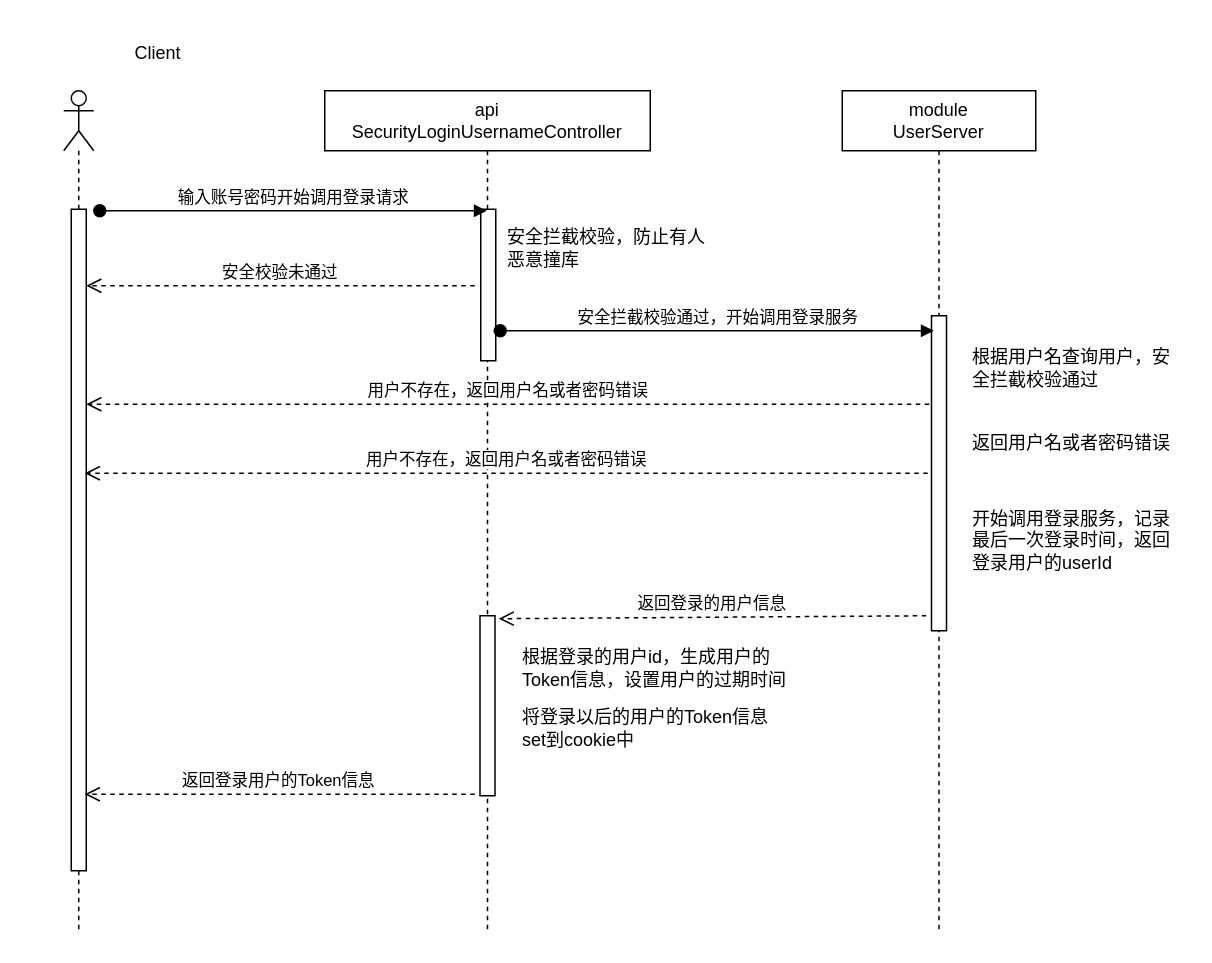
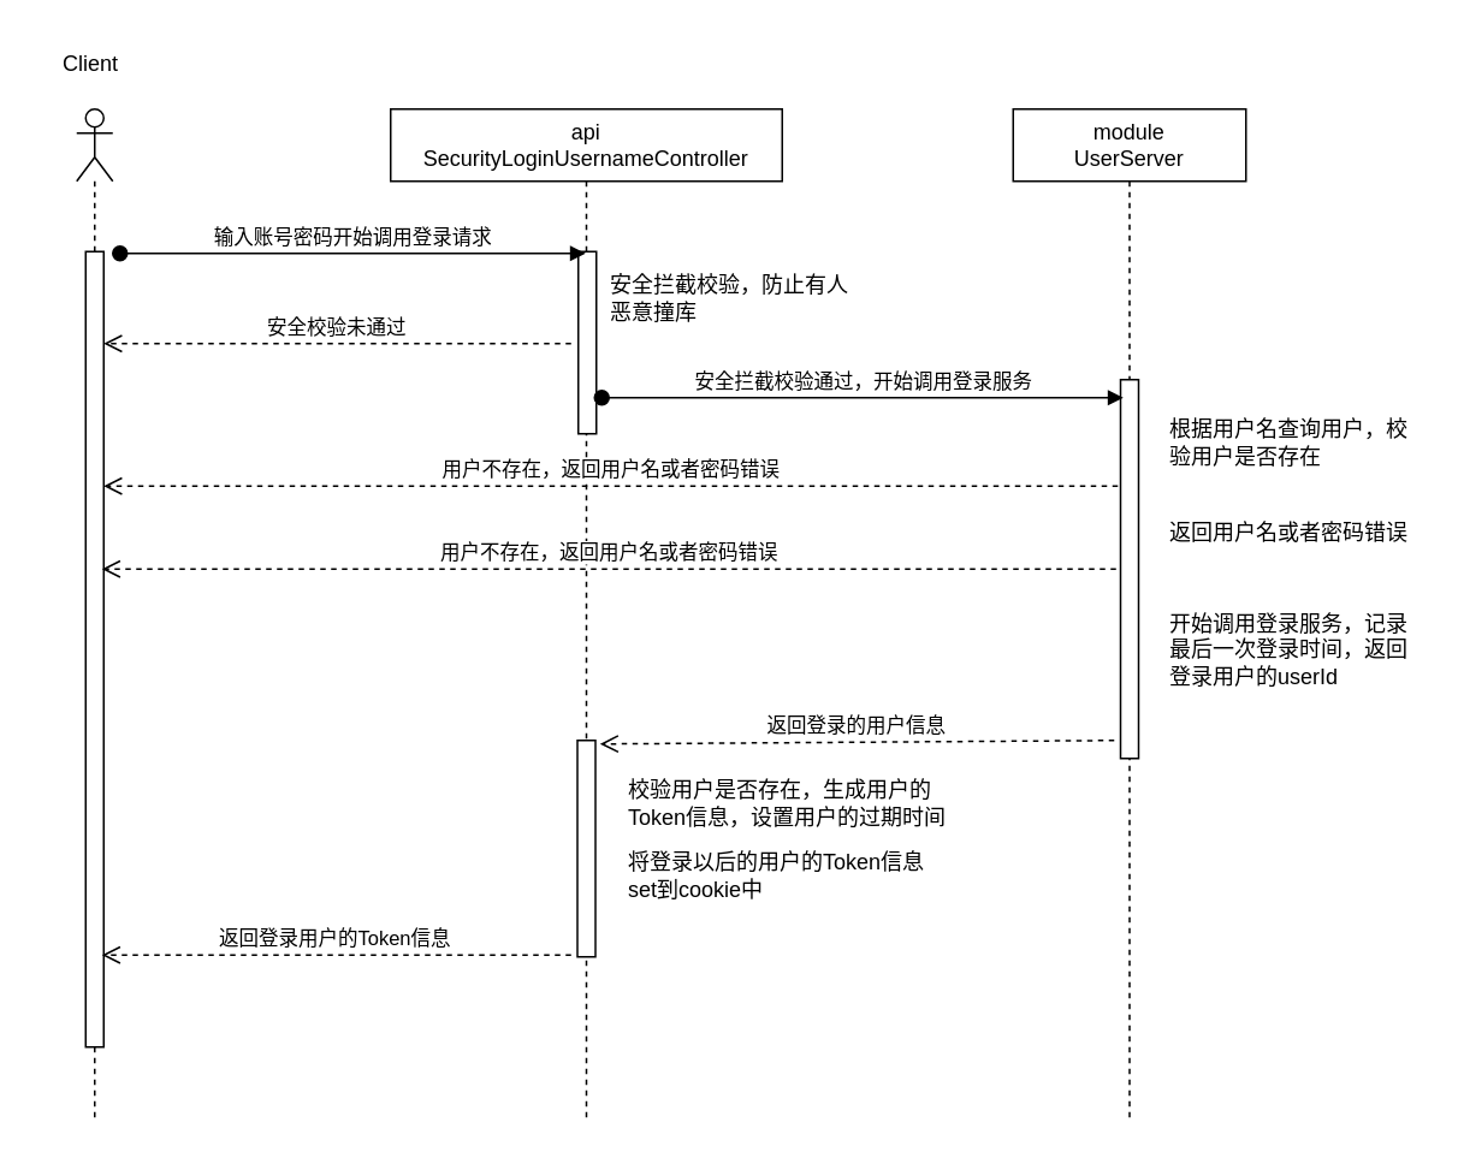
  <mxCell id="0" />
  <mxCell id="1" parent="0" />
  <mxCell id="2" value="api&lt;br&gt;SecurityLoginUsernameController" style="shape=umlLifeline;perimeter=lifelinePerimeter;whiteSpace=wrap;html=1;container=1;dropTarget=0;collapsible=0;recursiveResize=0;outlineConnect=0;portConstraint=eastwest;newEdgeStyle={&quot;curved&quot;:0,&quot;rounded&quot;:0};" vertex="1" parent="1"><mxGeometry x="216" y="60" width="217" height="560" as="geometry" /></mxCell>
  <mxCell id="3" value="" style="html=1;points=[[0,0,0,0,5],[0,1,0,0,-5],[1,0,0,0,5],[1,1,0,0,-5]];perimeter=orthogonalPerimeter;outlineConnect=0;targetShapes=umlLifeline;portConstraint=eastwest;newEdgeStyle={&quot;curved&quot;:0,&quot;rounded&quot;:0};" vertex="1" parent="2"><mxGeometry x="104" y="79" width="10" height="101" as="geometry" /></mxCell>
  <mxCell id="4" value="" style="html=1;points=[[0,0,0,0,5],[0,1,0,0,-5],[1,0,0,0,5],[1,1,0,0,-5]];perimeter=orthogonalPerimeter;outlineConnect=0;targetShapes=umlLifeline;portConstraint=eastwest;newEdgeStyle={&quot;curved&quot;:0,&quot;rounded&quot;:0};" vertex="1" parent="2"><mxGeometry x="103.5" y="350" width="10" height="120" as="geometry" /></mxCell>
  <mxCell id="5" value="" style="shape=umlLifeline;perimeter=lifelinePerimeter;whiteSpace=wrap;html=1;container=1;dropTarget=0;collapsible=0;recursiveResize=0;outlineConnect=0;portConstraint=eastwest;newEdgeStyle={&quot;curved&quot;:0,&quot;rounded&quot;:0};participant=umlActor;" vertex="1" parent="1"><mxGeometry x="42" y="60" width="20" height="560" as="geometry" /></mxCell>
  <mxCell id="6" value="" style="html=1;points=[[0,0,0,0,5],[0,1,0,0,-5],[1,0,0,0,5],[1,1,0,0,-5]];perimeter=orthogonalPerimeter;outlineConnect=0;targetShapes=umlLifeline;portConstraint=eastwest;newEdgeStyle={&quot;curved&quot;:0,&quot;rounded&quot;:0};" vertex="1" parent="5"><mxGeometry x="5" y="79" width="10" height="441" as="geometry" /></mxCell>
  <mxCell id="7" value="module&lt;br&gt;UserServer" style="shape=umlLifeline;perimeter=lifelinePerimeter;whiteSpace=wrap;html=1;container=1;dropTarget=0;collapsible=0;recursiveResize=0;outlineConnect=0;portConstraint=eastwest;newEdgeStyle={&quot;curved&quot;:0,&quot;rounded&quot;:0};" vertex="1" parent="1"><mxGeometry x="561" y="60" width="129" height="560" as="geometry" /></mxCell>
  <mxCell id="8" value="" style="html=1;points=[[0,0,0,0,5],[0,1,0,0,-5],[1,0,0,0,5],[1,1,0,0,-5]];perimeter=orthogonalPerimeter;outlineConnect=0;targetShapes=umlLifeline;portConstraint=eastwest;newEdgeStyle={&quot;curved&quot;:0,&quot;rounded&quot;:0};" vertex="1" parent="7"><mxGeometry x="59.5" y="150" width="10" height="210" as="geometry" /></mxCell>
- <mxCell id="9" value="Client" style="text;html=1;strokeColor=none;fillColor=none;align=center;verticalAlign=middle;whiteSpace=wrap;rounded=0;" vertex="1" parent="1"><mxGeometry x="75" y="20" width="60" height="30" as="geometry" /></mxCell>
+ <mxCell id="9" value="Client" style="text;html=1;strokeColor=none;fillColor=none;align=center;verticalAlign=middle;whiteSpace=wrap;rounded=0;" vertex="1" parent="1"><mxGeometry x="20" width="60" height="30" as="geometry" y="20" /></mxCell>
  <mxCell id="10" value="输入账号密码开始调用登录请求" style="html=1;verticalAlign=bottom;startArrow=oval;startFill=1;endArrow=block;startSize=8;curved=0;rounded=0;" edge="1" parent="1" target="2"><mxGeometry width="60" relative="1" as="geometry"><mxPoint x="66" y="140" as="sourcePoint" /><mxPoint x="126" y="140" as="targetPoint" /></mxGeometry></mxCell>
  <mxCell id="11" value="安全拦截校验，防止有人恶意撞库" style="text;html=1;strokeColor=none;fillColor=none;align=left;verticalAlign=middle;whiteSpace=wrap;rounded=0;" vertex="1" parent="1"><mxGeometry x="336" y="150" width="140" height="30" as="geometry" /></mxCell>
  <mxCell id="12" value="安全校验未通过" style="html=1;verticalAlign=bottom;endArrow=open;dashed=1;endSize=8;curved=0;rounded=0;" edge="1" parent="1" target="6"><mxGeometry relative="1" as="geometry"><mxPoint x="316" y="190" as="sourcePoint" /><mxPoint x="236" y="190" as="targetPoint" /></mxGeometry></mxCell>
  <mxCell id="13" value="安全拦截校验通过，开始调用登录服务" style="html=1;verticalAlign=bottom;startArrow=oval;startFill=1;endArrow=block;startSize=8;curved=0;rounded=0;" edge="1" parent="1"><mxGeometry width="60" relative="1" as="geometry"><mxPoint x="333" y="220" as="sourcePoint" /><mxPoint x="622" y="220" as="targetPoint" /></mxGeometry></mxCell>
- <mxCell id="14" value="根据用户名查询用户，安全拦截校验通过" style="text;html=1;strokeColor=none;fillColor=none;align=left;verticalAlign=middle;whiteSpace=wrap;rounded=0;" vertex="1" parent="1"><mxGeometry x="646" y="230" width="140" height="30" as="geometry" /></mxCell>
+ <mxCell id="14" value="根据用户名查询用户，校验用户是否存在" style="text;html=1;strokeColor=none;fillColor=none;align=left;verticalAlign=middle;whiteSpace=wrap;rounded=0;" vertex="1" parent="1"><mxGeometry x="646" y="230" width="140" height="30" as="geometry" /></mxCell>
  <mxCell id="15" value="用户不存在，返回用户名或者密码错误" style="html=1;verticalAlign=bottom;endArrow=open;dashed=1;endSize=8;curved=0;rounded=0;" edge="1" parent="1"><mxGeometry relative="1" as="geometry"><mxPoint x="619" y="269" as="sourcePoint" /><mxPoint x="57" y="269" as="targetPoint" /></mxGeometry></mxCell>
  <mxCell id="16" value="返回用户名或者密码错误" style="text;html=1;strokeColor=none;fillColor=none;align=left;verticalAlign=middle;whiteSpace=wrap;rounded=0;" vertex="1" parent="1"><mxGeometry x="646" y="280" width="140" height="30" as="geometry" /></mxCell>
  <mxCell id="17" value="用户不存在，返回用户名或者密码错误" style="html=1;verticalAlign=bottom;endArrow=open;dashed=1;endSize=8;curved=0;rounded=0;" edge="1" parent="1"><mxGeometry relative="1" as="geometry"><mxPoint x="618" y="315" as="sourcePoint" /><mxPoint x="56" y="315" as="targetPoint" /><mxPoint as="offset" /></mxGeometry></mxCell>
  <mxCell id="18" value="开始调用登录服务，记录最后一次登录时间，返回登录用户的userId" style="text;html=1;strokeColor=none;fillColor=none;align=left;verticalAlign=middle;whiteSpace=wrap;rounded=0;" vertex="1" parent="1"><mxGeometry x="646" y="340" width="140" height="40" as="geometry" /></mxCell>
  <mxCell id="19" value="返回登录的用户信息" style="html=1;verticalAlign=bottom;endArrow=open;dashed=1;endSize=8;curved=0;rounded=0;" edge="1" parent="1"><mxGeometry x="0.004" relative="1" as="geometry"><mxPoint x="617" y="410" as="sourcePoint" /><mxPoint x="332" y="412" as="targetPoint" /><mxPoint as="offset" /></mxGeometry></mxCell>
- <mxCell id="20" value="根据登录的用户id，生成用户的Token信息，设置用户的过期时间" style="text;html=1;strokeColor=none;fillColor=none;align=left;verticalAlign=middle;whiteSpace=wrap;rounded=0;" vertex="1" parent="1"><mxGeometry x="346" y="430" width="180" height="30" as="geometry" /></mxCell>
+ <mxCell id="20" value="校验用户是否存在，生成用户的Token信息，设置用户的过期时间" style="text;html=1;strokeColor=none;fillColor=none;align=left;verticalAlign=middle;whiteSpace=wrap;rounded=0;" vertex="1" parent="1"><mxGeometry x="346" y="430" width="180" height="30" as="geometry" /></mxCell>
  <mxCell id="21" value="将登录以后的用户的Token信息set到cookie中" style="text;html=1;strokeColor=none;fillColor=none;align=left;verticalAlign=middle;whiteSpace=wrap;rounded=0;" vertex="1" parent="1"><mxGeometry x="346" y="470" width="180" height="30" as="geometry" /></mxCell>
  <mxCell id="22" value="返回登录用户的Token信息" style="html=1;verticalAlign=bottom;endArrow=open;dashed=1;endSize=8;curved=0;rounded=0;" edge="1" parent="1"><mxGeometry x="0.004" relative="1" as="geometry"><mxPoint x="316" y="529" as="sourcePoint" /><mxPoint x="56" y="529" as="targetPoint" /><mxPoint as="offset" /></mxGeometry></mxCell>
